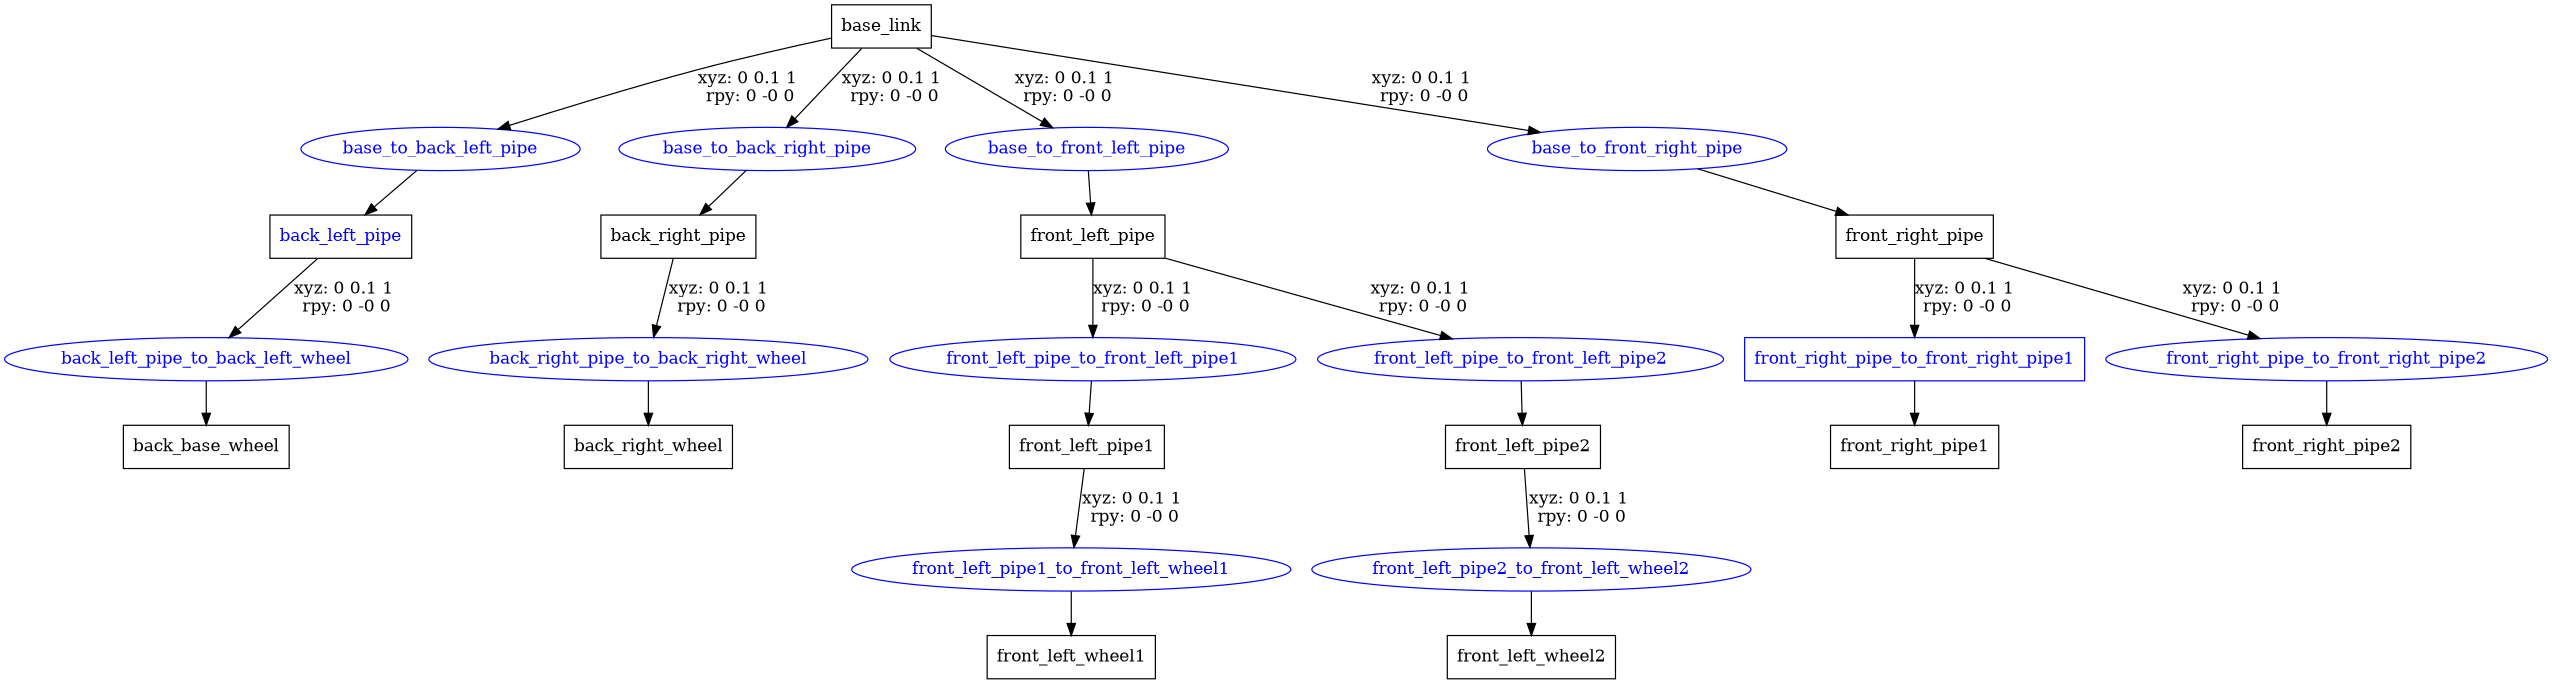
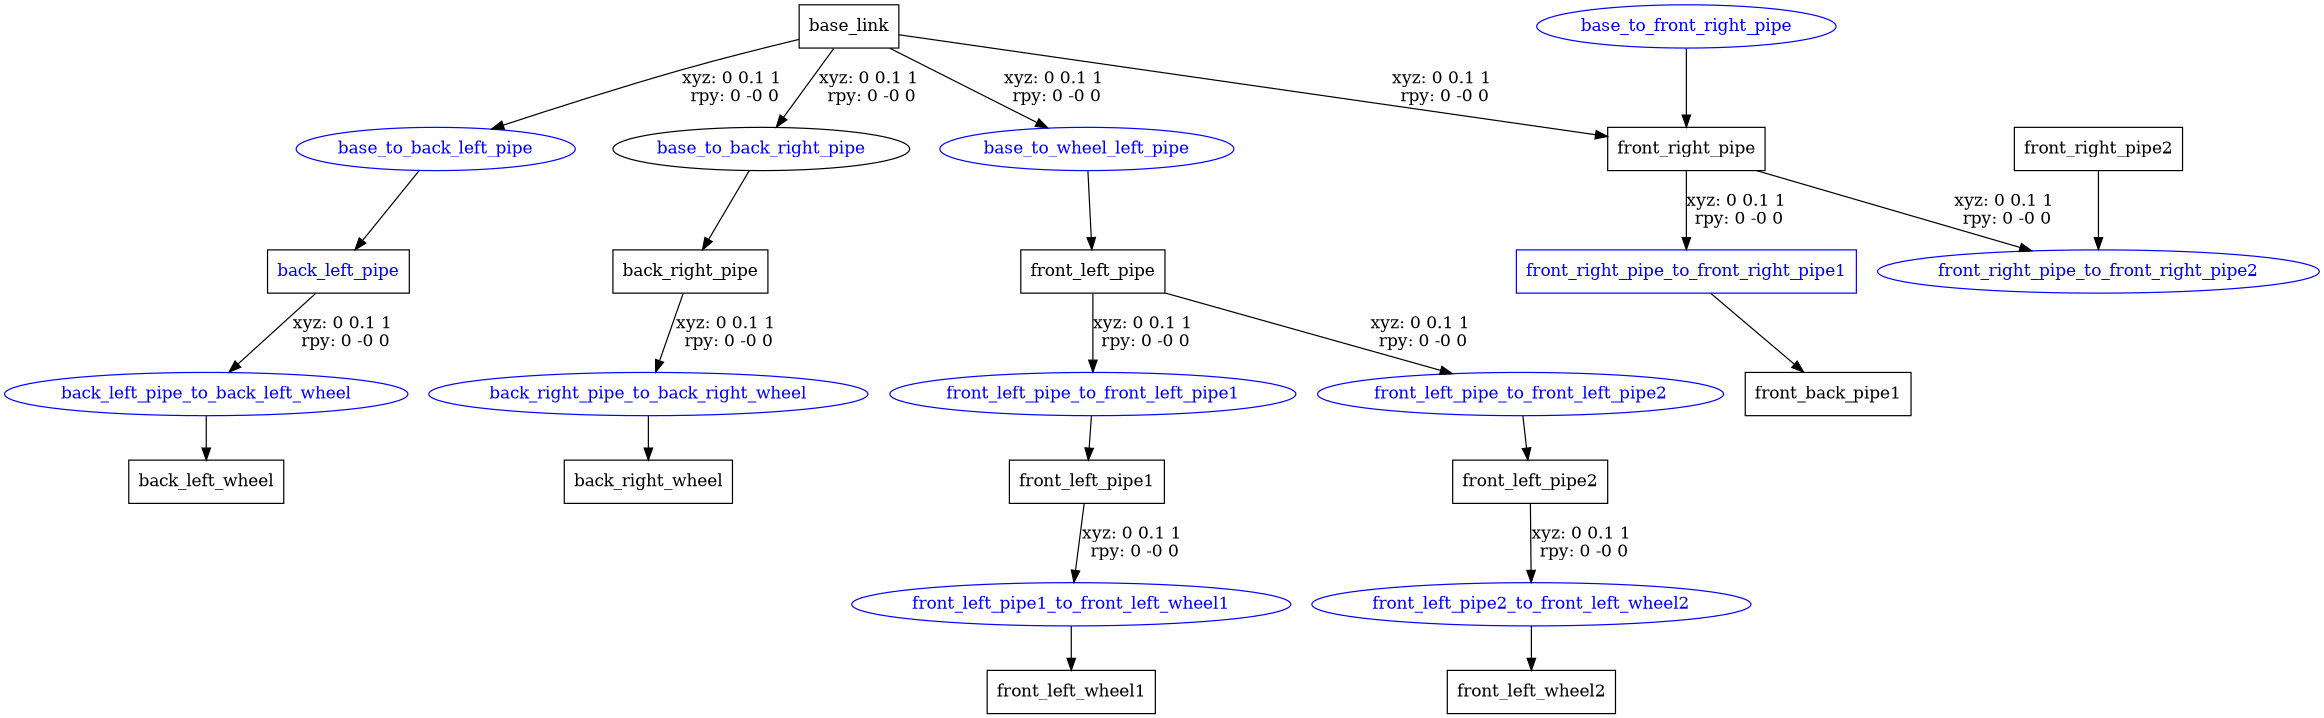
  digraph {
    node [shape=box fontcolor=blue]
    n1 [label=base_link fontcolor=""]
    base_to_back_left_pipe [color=blue shape=ellipse]
-   base_to_back_right_pipe [color=blue shape=ellipse]
-   base_to_front_left_pipe [color=blue shape=ellipse]
+   base_to_back_right_pipe [color=black shape=ellipse]
+   base_to_front_left_pipe [color=blue shape=ellipse label=base_to_wheel_left_pipe]
    base_to_front_right_pipe [color=blue shape=ellipse]
    n6 [label=back_left_pipe]
    n7 [label=back_right_pipe fontcolor=""]
    n8 [label=front_left_pipe fontcolor=""]
    n9 [label=front_right_pipe fontcolor=""]
    back_left_pipe_to_back_left_wheel [color=blue shape=ellipse]
-   n11 [label=back_base_wheel fontcolor=""]
+   n11 [label=back_left_wheel fontcolor=""]
    back_right_pipe_to_back_right_wheel [color=blue shape=ellipse]
    n13 [label=back_right_wheel fontcolor=""]
    front_left_pipe_to_front_left_pipe1 [color=blue shape=ellipse]
    front_left_pipe_to_front_left_pipe2 [color=blue shape=ellipse]
    n16 [label=front_left_pipe1 fontcolor=""]
    n17 [label=front_left_pipe2 fontcolor=""]
    front_left_pipe1_to_front_left_wheel1 [color=blue shape=ellipse]
    n19 [label=front_left_wheel1 fontcolor=""]
    front_left_pipe2_to_front_left_wheel2 [color=blue shape=ellipse]
    n21 [label=front_left_wheel2 fontcolor=""]
    front_right_pipe_to_front_right_pipe1 [color=blue]
    front_right_pipe_to_front_right_pipe2 [color=blue shape=ellipse]
-   n24 [label=front_right_pipe1 fontcolor=""]
+   n24 [label=front_back_pipe1 fontcolor=""]
    n25 [label=front_right_pipe2 fontcolor=""]
    n1 -> base_to_back_left_pipe [label="xyz: 0 0.1 1 \nrpy: 0 -0 0"]
    n1 -> base_to_back_right_pipe [label="xyz: 0 0.1 1 \nrpy: 0 -0 0"]
    n1 -> base_to_front_left_pipe [label="xyz: 0 0.1 1 \nrpy: 0 -0 0"]
-   n1 -> base_to_front_right_pipe [label="xyz: 0 0.1 1 \nrpy: 0 -0 0"]
+   n1 -> n9 [label="xyz: 0 0.1 1 \nrpy: 0 -0 0"]
    base_to_back_left_pipe -> n6
    base_to_back_right_pipe -> n7
    base_to_front_left_pipe -> n8
    base_to_front_right_pipe -> n9
    n6 -> back_left_pipe_to_back_left_wheel [label="xyz: 0 0.1 1 \nrpy: 0 -0 0"]
    n7 -> back_right_pipe_to_back_right_wheel [label="xyz: 0 0.1 1 \nrpy: 0 -0 0"]
    n8 -> front_left_pipe_to_front_left_pipe1 [label="xyz: 0 0.1 1 \nrpy: 0 -0 0"]
    n8 -> front_left_pipe_to_front_left_pipe2 [label="xyz: 0 0.1 1 \nrpy: 0 -0 0"]
    n9 -> front_right_pipe_to_front_right_pipe1 [label="xyz: 0 0.1 1 \nrpy: 0 -0 0"]
    n9 -> front_right_pipe_to_front_right_pipe2 [label="xyz: 0 0.1 1 \nrpy: 0 -0 0"]
    back_left_pipe_to_back_left_wheel -> n11
    back_right_pipe_to_back_right_wheel -> n13
    front_left_pipe_to_front_left_pipe1 -> n16
    front_left_pipe_to_front_left_pipe2 -> n17
    n16 -> front_left_pipe1_to_front_left_wheel1 [label="xyz: 0 0.1 1 \nrpy: 0 -0 0"]
    n17 -> front_left_pipe2_to_front_left_wheel2 [label="xyz: 0 0.1 1 \nrpy: 0 -0 0"]
    front_left_pipe1_to_front_left_wheel1 -> n19
    front_left_pipe2_to_front_left_wheel2 -> n21
    front_right_pipe_to_front_right_pipe1 -> n24
-   front_right_pipe_to_front_right_pipe2 -> n25
+   n25 -> front_right_pipe_to_front_right_pipe2
  }
